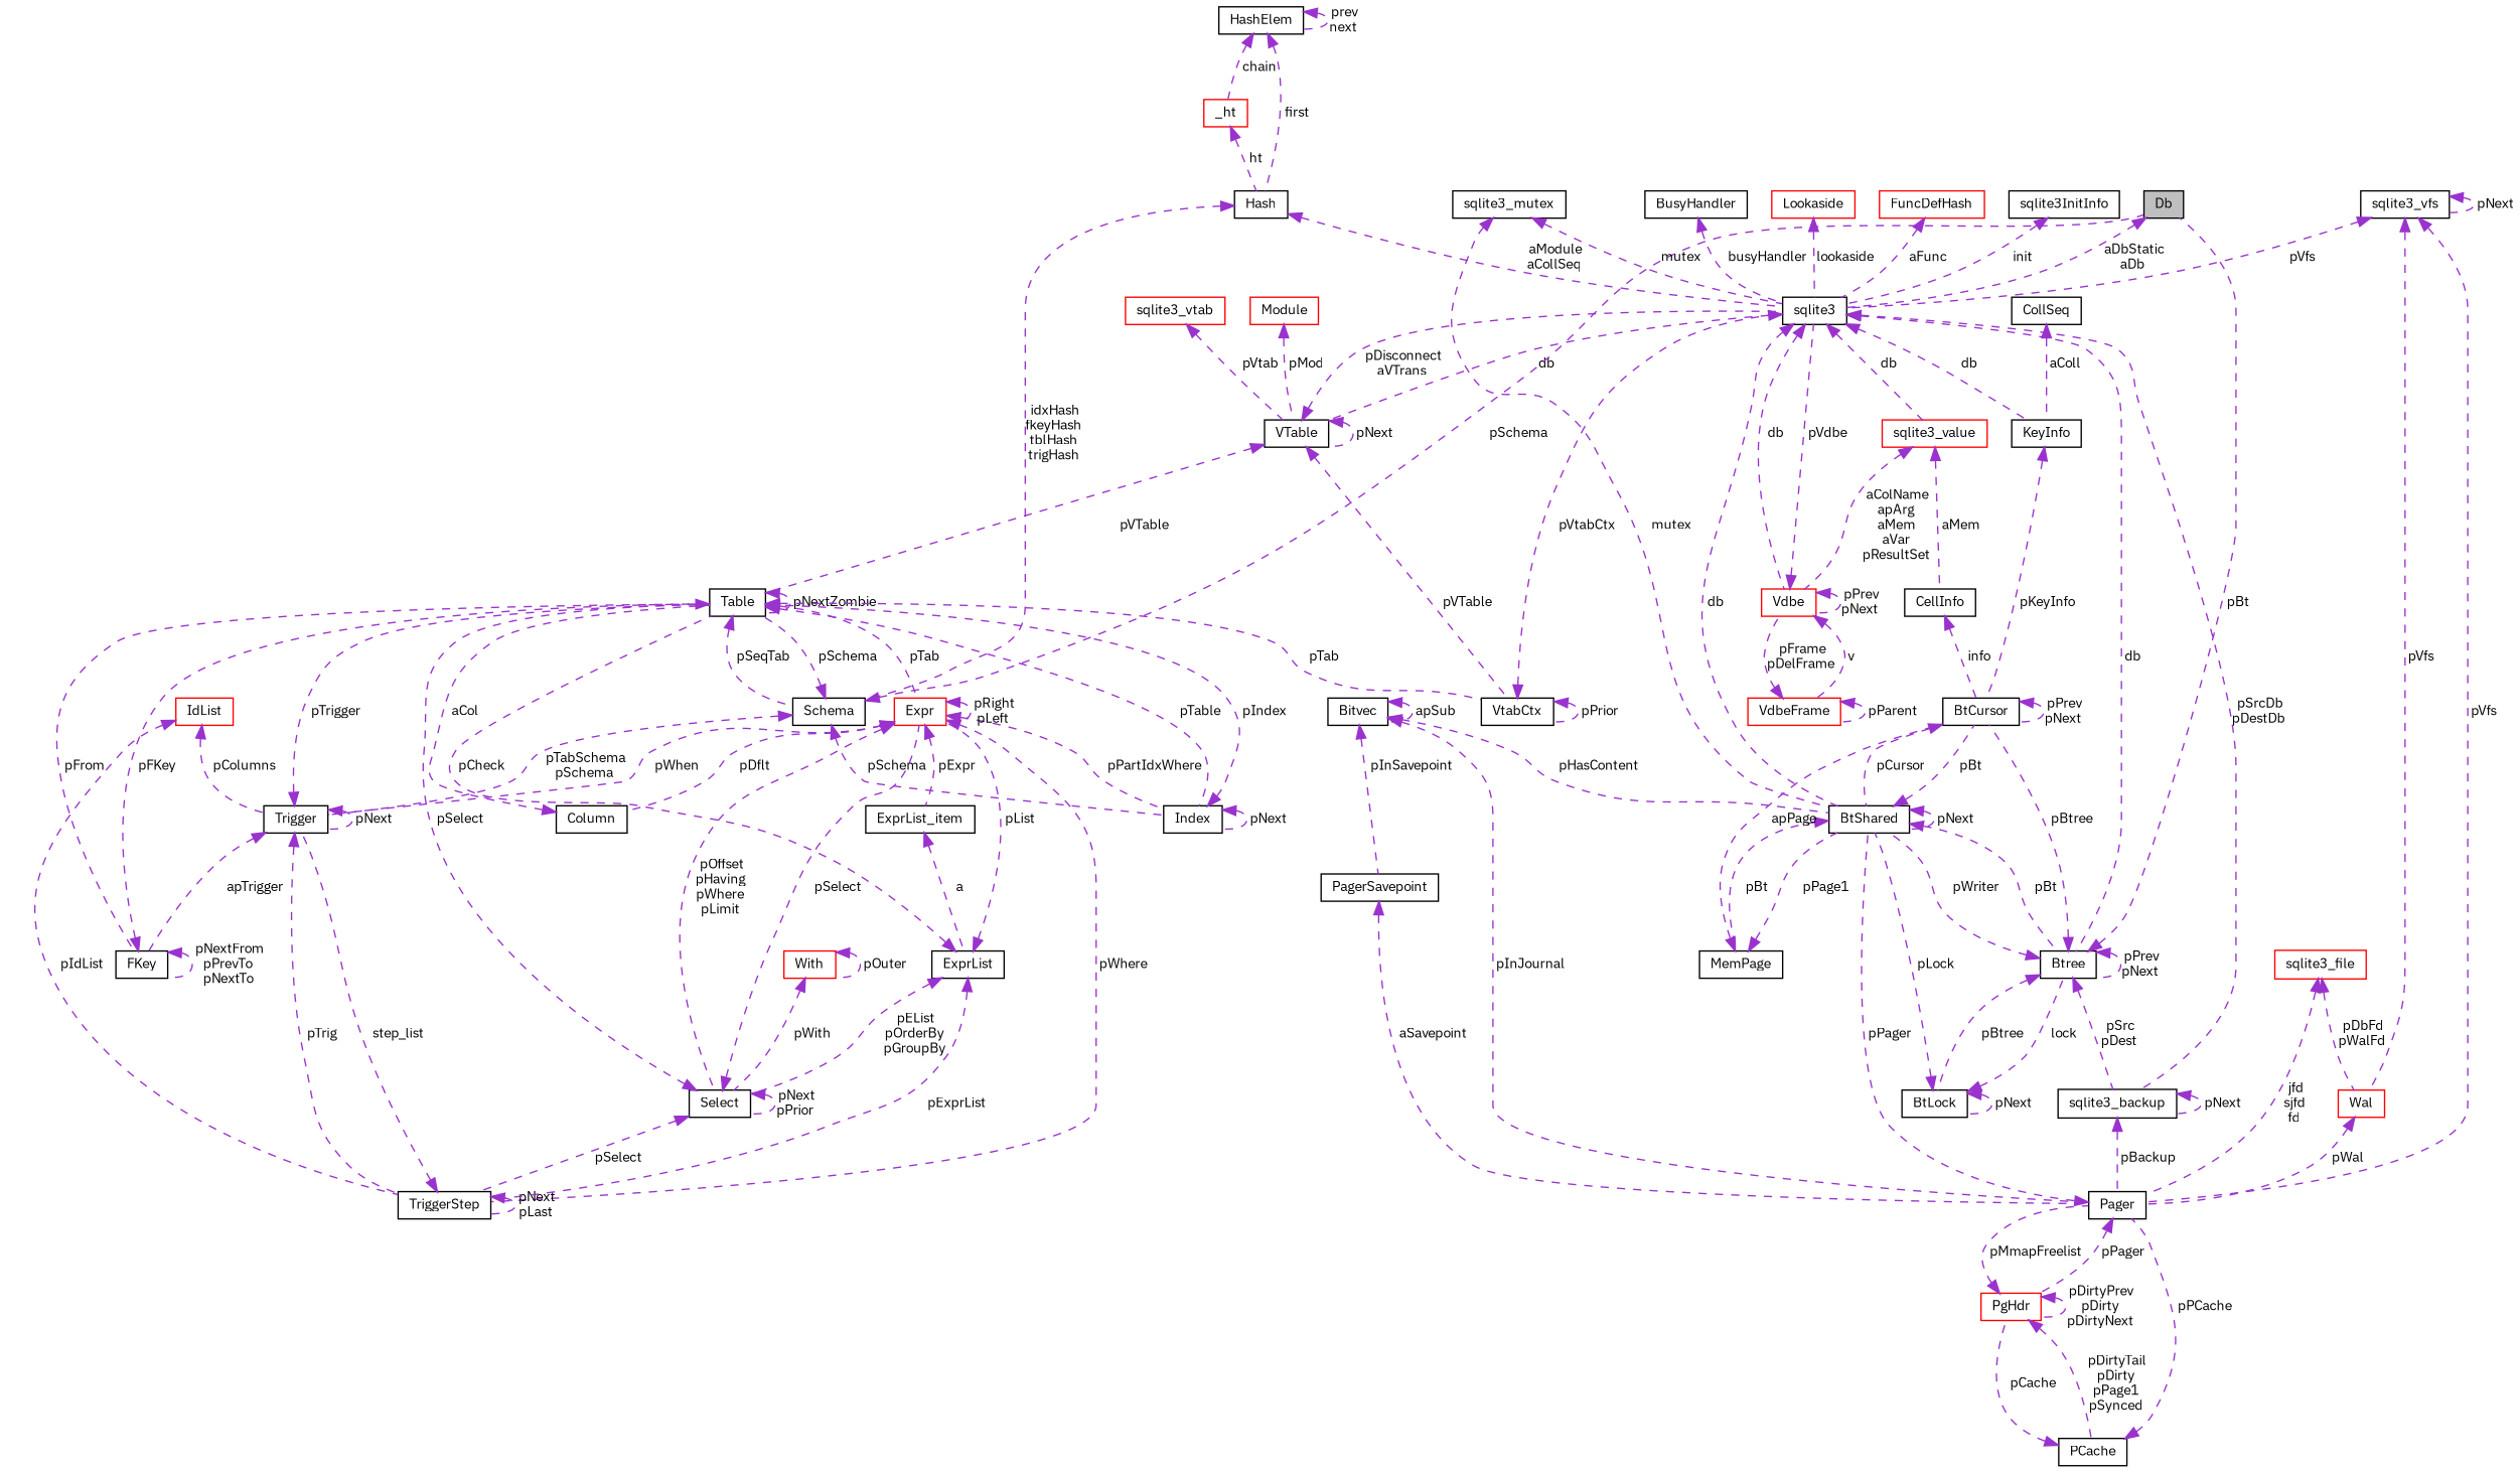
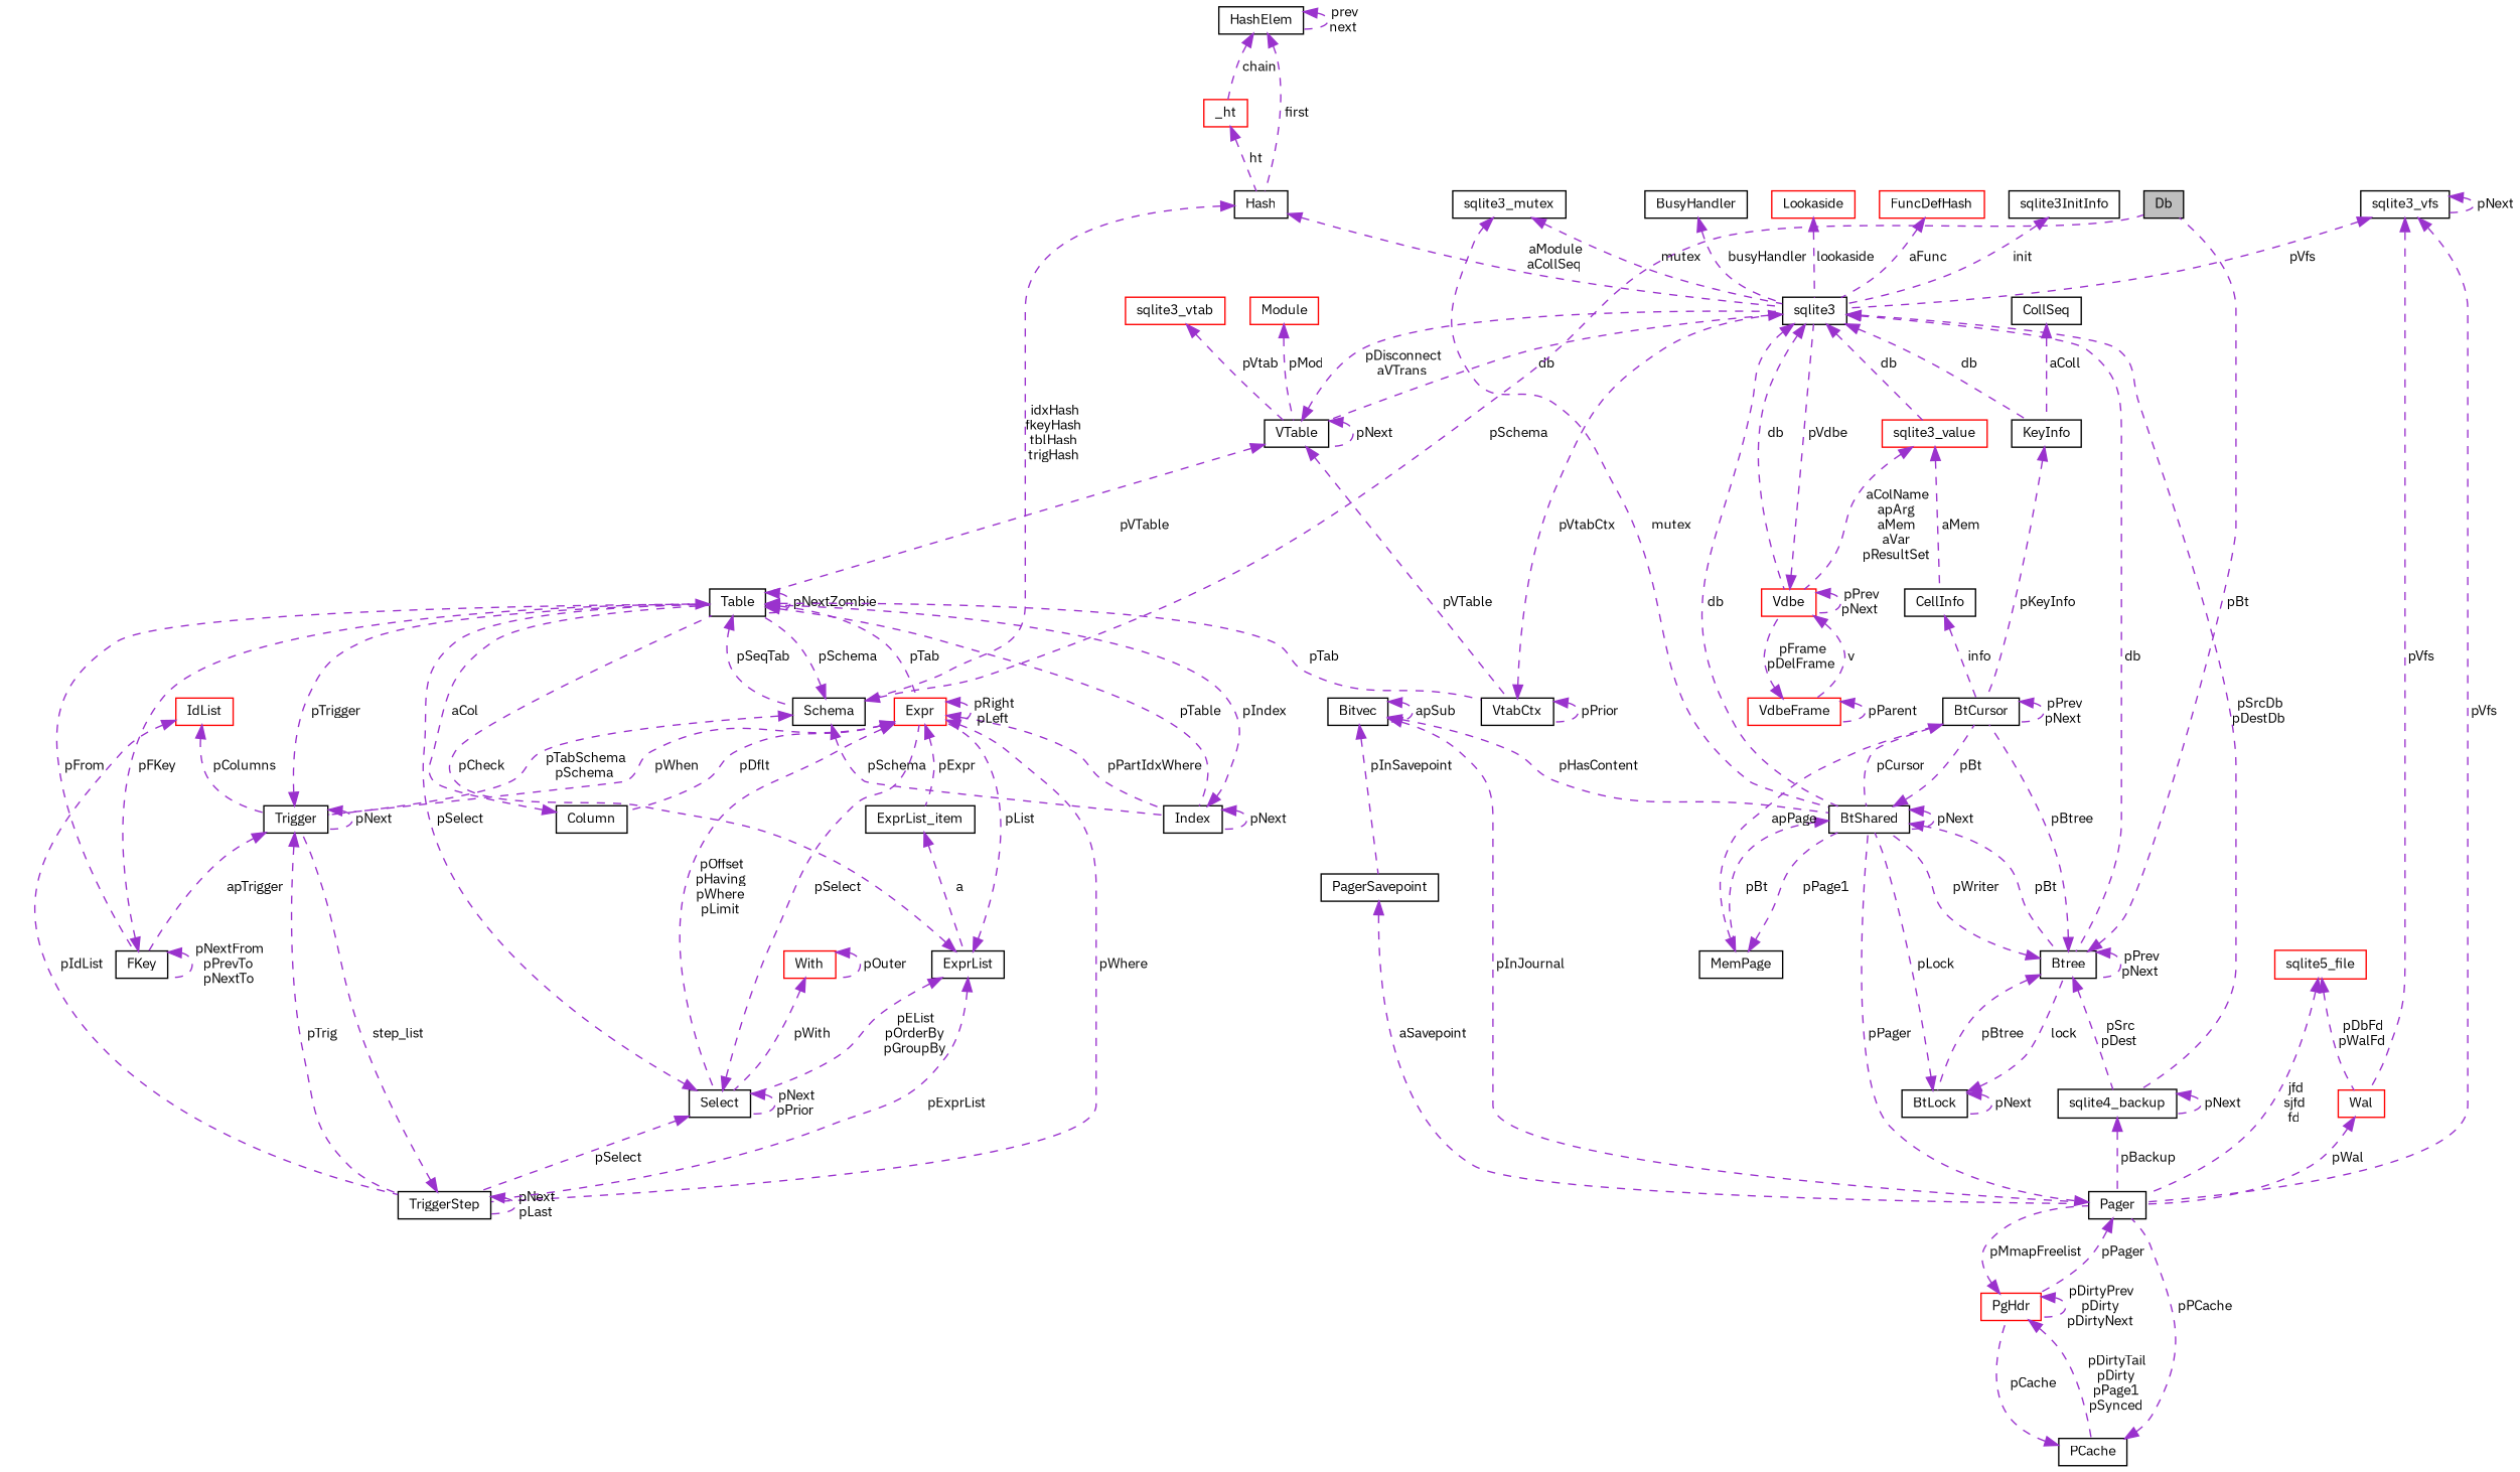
  digraph {
    fontname="IBM Plex Sans"
    node [color=black fillcolor=white fontname="IBM Plex Sans" fontsize=10 shape=record style=filled]
    edge [color=darkorchid3 dir=back fontname="IBM Plex Sans" fontsize=10 labelfontname=Helvetica labelfontsize=10 style=dashed]
    n1 [fillcolor=grey75 fontcolor=black height=0.2 label=Db width=0.4]
    n2 [height=0.2 label=sqlite3 width=0.4]
    n3 [height=0.2 label=VTable width=0.4]
    n4 [color=red height=0.2 label=Vdbe width=0.4]
    n5 [color=red height=0.2 label=sqlite3_value width=0.4]
    n6 [height=0.2 label=Btree width=0.4]
    n7 [height=0.2 label=BtShared width=0.4]
    n8 [height=0.2 label=KeyInfo width=0.4]
-   n9 [height=0.2 label=sqlite3_backup width=0.4]
+   n9 [height=0.2 label=sqlite4_backup width=0.4]
    n10 [height=0.2 label=Schema width=0.4]
    n11 [height=0.2 label=Table width=0.4]
    n12 [height=0.2 label=Trigger width=0.4]
    n13 [height=0.2 label=Index width=0.4]
    n14 [color=red height=0.2 label=Expr width=0.4]
    n15 [height=0.2 label=FKey width=0.4]
    n16 [height=0.2 label=VtabCtx width=0.4]
    n17 [height=0.2 label=TriggerStep width=0.4]
    n18 [height=0.2 label=Column width=0.4]
    n19 [height=0.2 label=Select width=0.4]
    n20 [height=0.2 label=ExprList_item width=0.4]
    n21 [height=0.2 label=ExprList width=0.4]
    n22 [color=red height=0.2 label=With width=0.4]
    n23 [color=red height=0.2 label=IdList width=0.4]
    n24 [color=red height=0.2 label=VdbeFrame width=0.4]
    n25 [height=0.2 label=CellInfo width=0.4]
    n26 [height=0.2 label=BtCursor width=0.4]
    n27 [height=0.2 label=BtLock width=0.4]
    n28 [height=0.2 label=MemPage width=0.4]
    n29 [height=0.2 label=Pager width=0.4]
    n30 [color=red height=0.2 label=FuncDefHash width=0.4]
    n31 [color=red height=0.2 label=Lookaside width=0.4]
    n32 [height=0.2 label=sqlite3_mutex width=0.4]
    n33 [height=0.2 label=sqlite3_vfs width=0.4]
    n34 [color=red height=0.2 label=Wal width=0.4]
    n35 [color=red height=0.2 label=PgHdr width=0.4]
    n36 [height=0.2 label=sqlite3InitInfo width=0.4]
    n37 [height=0.2 label=BusyHandler width=0.4]
    n38 [height=0.2 label=CollSeq width=0.4]
    n39 [height=0.2 label=Hash width=0.4]
    n40 [color=red height=0.2 label=_ht width=0.4]
    n41 [height=0.2 label=HashElem width=0.4]
    n42 [color=red height=0.2 label=Module width=0.4]
    n43 [color=red height=0.2 label=sqlite3_vtab width=0.4]
    n44 [height=0.2 label=Bitvec width=0.4]
    n45 [height=0.2 label=PagerSavepoint width=0.4]
    n46 [height=0.2 label=PCache width=0.4]
-   n47 [color=red height=0.2 label=sqlite3_file width=0.4]
-   n1 -> n2 [label=" aDbStatic\naDb"]
+   n47 [color=red height=0.2 label=sqlite5_file width=0.4]
    n2 -> n3 [label=" db"]
    n2 -> n4 [label=" db"]
    n2 -> n5 [label=" db"]
    n2 -> n6 [label=" db"]
    n2 -> n7 [label=" db"]
    n2 -> n8 [label=" db"]
    n2 -> n9 [label=" pSrcDb\npDestDb"]
    n3 -> n2 [label=" pDisconnect\naVTrans"]
    n3 -> n3 [label=" pNext"]
    n3 -> n11 [label=" pVTable"]
    n3 -> n16 [label=" pVTable"]
    n4 -> n2 [label=" pVdbe"]
    n4 -> n4 [label=" pPrev\npNext"]
    n4 -> n24 [label=" v"]
    n5 -> n4 [label=" aColName\napArg\naMem\naVar\npResultSet"]
    n5 -> n25 [label=" aMem"]
    n6 -> n1 [label=" pBt"]
    n6 -> n6 [label=" pPrev\npNext"]
    n6 -> n7 [label=" pWriter"]
    n6 -> n9 [label=" pSrc\npDest"]
    n6 -> n26 [label=" pBtree"]
    n6 -> n27 [label=" pBtree"]
    n7 -> n6 [label=" pBt"]
    n7 -> n7 [label=" pNext"]
    n7 -> n26 [label=" pBt"]
    n7 -> n28 [label=" pBt"]
    n8 -> n26 [label=" pKeyInfo"]
    n9 -> n9 [label=" pNext"]
    n9 -> n29 [label=" pBackup"]
    n10 -> n1 [label=" pSchema"]
    n10 -> n11 [label=" pSchema"]
    n10 -> n12 [label=" pTabSchema\npSchema"]
    n10 -> n13 [label=" pSchema"]
    n11 -> n10 [label=" pSeqTab"]
    n11 -> n11 [label=" pNextZombie"]
    n11 -> n13 [label=" pTable"]
    n11 -> n14 [label=" pTab"]
    n11 -> n15 [label=" pFrom"]
    n11 -> n16 [label=" pTab"]
    n12 -> n11 [label=" pTrigger"]
    n12 -> n12 [label=" pNext"]
    n12 -> n15 [label=" apTrigger"]
    n12 -> n17 [label=" pTrig"]
    n13 -> n11 [label=" pIndex"]
    n13 -> n13 [label=" pNext"]
    n14 -> n12 [label=" pWhen"]
    n14 -> n13 [label=" pPartIdxWhere"]
    n14 -> n14 [label=" pRight\npLeft"]
    n14 -> n17 [label=" pWhere"]
    n14 -> n18 [label=" pDflt"]
    n14 -> n19 [label=" pOffset\npHaving\npWhere\npLimit"]
    n14 -> n20 [label=" pExpr"]
    n15 -> n11 [label=" pFKey"]
    n15 -> n15 [label=" pNextFrom\npPrevTo\npNextTo"]
    n16 -> n2 [label=" pVtabCtx"]
    n16 -> n16 [label=" pPrior"]
    n17 -> n12 [label=" step_list"]
    n17 -> n17 [label=" pNext\npLast"]
    n18 -> n11 [label=" aCol"]
    n19 -> n11 [label=" pSelect"]
    n19 -> n14 [label=" pSelect"]
    n19 -> n17 [label=" pSelect"]
    n19 -> n19 [label=" pNext\npPrior"]
    n20 -> n21 [label=" a"]
    n21 -> n11 [label=" pCheck"]
    n21 -> n14 [label=" pList"]
    n21 -> n17 [label=" pExprList"]
    n21 -> n19 [label=" pEList\npOrderBy\npGroupBy"]
    n22 -> n19 [label=" pWith"]
    n22 -> n22 [label=" pOuter"]
    n23 -> n12 [label=" pColumns"]
    n23 -> n17 [label=" pIdList"]
    n24 -> n4 [label=" pFrame\npDelFrame"]
    n24 -> n24 [label=" pParent"]
    n25 -> n26 [label=" info"]
    n26 -> n7 [label=" pCursor"]
    n26 -> n26 [label=" pPrev\npNext"]
    n27 -> n6 [label=" lock"]
    n27 -> n7 [label=" pLock"]
    n27 -> n27 [label=" pNext"]
    n28 -> n7 [label=" pPage1"]
    n28 -> n26 [label=" apPage"]
    n29 -> n7 [label=" pPager"]
    n29 -> n35 [label=" pPager"]
    n30 -> n2 [label=" aFunc"]
    n31 -> n2 [label=" lookaside"]
    n32 -> n2 [label=" mutex"]
    n32 -> n7 [label=" mutex"]
    n33 -> n2 [label=" pVfs"]
    n33 -> n29 [label=" pVfs"]
    n33 -> n33 [label=" pNext"]
    n33 -> n34 [label=" pVfs"]
    n34 -> n29 [label=" pWal"]
    n35 -> n29 [label=" pMmapFreelist"]
    n35 -> n35 [label=" pDirtyPrev\npDirty\npDirtyNext"]
    n35 -> n46 [label=" pDirtyTail\npDirty\npPage1\npSynced"]
    n36 -> n2 [label=" init"]
    n37 -> n2 [label=" busyHandler"]
    n38 -> n8 [label=" aColl"]
    n39 -> n2 [label=" aModule\naCollSeq"]
    n39 -> n10 [label=" idxHash\nfkeyHash\ntblHash\ntrigHash"]
    n40 -> n39 [label=" ht"]
    n41 -> n39 [label=" first"]
    n41 -> n40 [label=" chain"]
    n41 -> n41 [label=" prev\nnext"]
    n42 -> n3 [label=" pMod"]
    n43 -> n3 [label=" pVtab"]
    n44 -> n7 [label=" pHasContent"]
    n44 -> n29 [label=" pInJournal"]
    n44 -> n44 [label=" apSub"]
    n44 -> n45 [label=" pInSavepoint"]
    n45 -> n29 [label=" aSavepoint"]
    n46 -> n29 [label=" pPCache"]
    n46 -> n35 [label=" pCache"]
    n47 -> n29 [label=" jfd\nsjfd\nfd"]
    n47 -> n34 [label=" pDbFd\npWalFd"]
  }
